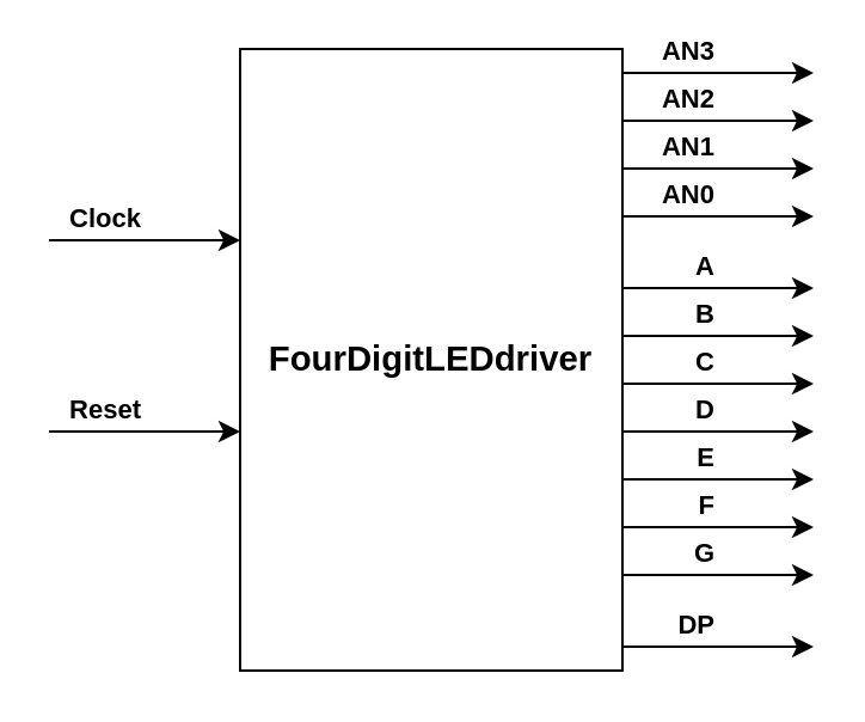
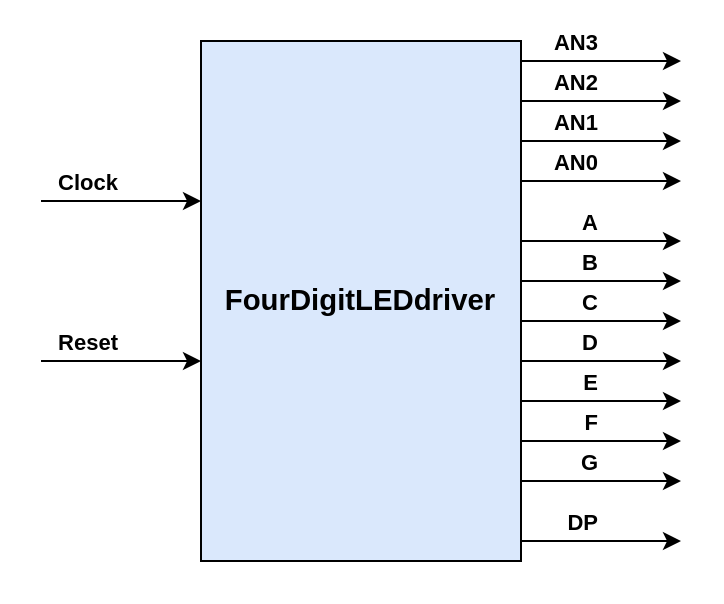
  <mxCell id="0" />
  <mxCell id="1" parent="0" />
- <mxCell id="2" value="&lt;span style=&quot;font-size:11.0pt;line-height:107%;&lt;br/&gt;font-family:&amp;quot;Calibri&amp;quot;,sans-serif;mso-ascii-theme-font:minor-latin;mso-fareast-font-family:&lt;br/&gt;Calibri;mso-fareast-theme-font:minor-latin;mso-hansi-theme-font:minor-latin;&lt;br/&gt;mso-bidi-font-family:&amp;quot;Times New Roman&amp;quot;;mso-bidi-theme-font:minor-bidi;&lt;br/&gt;mso-ansi-language:EL;mso-fareast-language:EN-US;mso-bidi-language:AR-SA&quot;&gt;&lt;b&gt;FourDigitLEDdriver&lt;/b&gt;&lt;/span&gt;" style="rounded=0;whiteSpace=wrap;html=1;" vertex="1" parent="1"><mxGeometry x="100" y="20" width="160" height="260" as="geometry" /></mxCell>
+ <mxCell id="2" value="&lt;span style=&quot;font-size:11.0pt;line-height:107%;&lt;br/&gt;font-family:&amp;quot;Calibri&amp;quot;,sans-serif;mso-ascii-theme-font:minor-latin;mso-fareast-font-family:&lt;br/&gt;Calibri;mso-fareast-theme-font:minor-latin;mso-hansi-theme-font:minor-latin;&lt;br/&gt;mso-bidi-font-family:&amp;quot;Times New Roman&amp;quot;;mso-bidi-theme-font:minor-bidi;&lt;br/&gt;mso-ansi-language:EL;mso-fareast-language:EN-US;mso-bidi-language:AR-SA&quot;&gt;&lt;b&gt;FourDigitLEDdriver&lt;/b&gt;&lt;/span&gt;" style="rounded=0;whiteSpace=wrap;html=1;fillColor=#dae8fc;" vertex="1" parent="1"><mxGeometry x="100" y="20" width="160" height="260" as="geometry" /></mxCell>
  <mxCell id="3" value="&lt;b&gt;AN3&lt;/b&gt;" style="endArrow=classic;html=1;labelPosition=left;verticalLabelPosition=top;align=right;verticalAlign=bottom;" edge="1" parent="1"><mxGeometry width="50" height="50" relative="1" as="geometry"><mxPoint x="260" y="30" as="sourcePoint" /><mxPoint x="340" y="30" as="targetPoint" /></mxGeometry></mxCell>
  <mxCell id="4" value="&lt;b&gt;AN2&lt;br&gt;&lt;/b&gt;" style="endArrow=classic;html=1;labelPosition=left;verticalLabelPosition=top;align=right;verticalAlign=bottom;" edge="1" parent="1"><mxGeometry width="50" height="50" relative="1" as="geometry"><mxPoint x="260" y="50" as="sourcePoint" /><mxPoint x="340" y="50" as="targetPoint" /></mxGeometry></mxCell>
  <mxCell id="5" value="&lt;b&gt;AN1&lt;/b&gt;" style="endArrow=classic;html=1;labelPosition=left;verticalLabelPosition=top;align=right;verticalAlign=bottom;" edge="1" parent="1"><mxGeometry width="50" height="50" relative="1" as="geometry"><mxPoint x="260" y="70" as="sourcePoint" /><mxPoint x="340" y="70" as="targetPoint" /></mxGeometry></mxCell>
  <mxCell id="6" value="&lt;b&gt;AN0&lt;/b&gt;" style="endArrow=classic;html=1;labelPosition=left;verticalLabelPosition=top;align=right;verticalAlign=bottom;" edge="1" parent="1"><mxGeometry width="50" height="50" relative="1" as="geometry"><mxPoint x="260" y="90" as="sourcePoint" /><mxPoint x="340" y="90" as="targetPoint" /></mxGeometry></mxCell>
  <mxCell id="7" value="&lt;b&gt;Clock&lt;/b&gt;" style="endArrow=classic;html=1;labelPosition=left;verticalLabelPosition=top;align=right;verticalAlign=bottom;" edge="1" parent="1"><mxGeometry width="50" height="50" relative="1" as="geometry"><mxPoint x="20" y="100" as="sourcePoint" /><mxPoint x="100" y="100" as="targetPoint" /></mxGeometry></mxCell>
  <mxCell id="8" value="&lt;b&gt;Reset&lt;/b&gt;" style="endArrow=classic;html=1;labelPosition=left;verticalLabelPosition=top;align=right;verticalAlign=bottom;" edge="1" parent="1"><mxGeometry width="50" height="50" relative="1" as="geometry"><mxPoint x="20" y="180" as="sourcePoint" /><mxPoint x="100" y="180" as="targetPoint" /></mxGeometry></mxCell>
  <mxCell id="9" value="&lt;b&gt;A&lt;/b&gt;" style="endArrow=classic;html=1;labelPosition=left;verticalLabelPosition=top;align=right;verticalAlign=bottom;" edge="1" parent="1"><mxGeometry width="50" height="50" relative="1" as="geometry"><mxPoint x="260" y="120" as="sourcePoint" /><mxPoint x="340" y="120" as="targetPoint" /></mxGeometry></mxCell>
  <mxCell id="10" value="&lt;b&gt;B&lt;br&gt;&lt;/b&gt;" style="endArrow=classic;html=1;labelPosition=left;verticalLabelPosition=top;align=right;verticalAlign=bottom;" edge="1" parent="1"><mxGeometry width="50" height="50" relative="1" as="geometry"><mxPoint x="260" y="140" as="sourcePoint" /><mxPoint x="340" y="140" as="targetPoint" /></mxGeometry></mxCell>
  <mxCell id="11" value="&lt;b&gt;C&lt;/b&gt;" style="endArrow=classic;html=1;labelPosition=left;verticalLabelPosition=top;align=right;verticalAlign=bottom;" edge="1" parent="1"><mxGeometry width="50" height="50" relative="1" as="geometry"><mxPoint x="260" y="160" as="sourcePoint" /><mxPoint x="340" y="160" as="targetPoint" /></mxGeometry></mxCell>
  <mxCell id="12" value="&lt;b&gt;D&lt;/b&gt;" style="endArrow=classic;html=1;labelPosition=left;verticalLabelPosition=top;align=right;verticalAlign=bottom;" edge="1" parent="1"><mxGeometry width="50" height="50" relative="1" as="geometry"><mxPoint x="260" y="180" as="sourcePoint" /><mxPoint x="340" y="180" as="targetPoint" /></mxGeometry></mxCell>
  <mxCell id="13" value="&lt;b&gt;E&lt;/b&gt;" style="endArrow=classic;html=1;labelPosition=left;verticalLabelPosition=top;align=right;verticalAlign=bottom;" edge="1" parent="1"><mxGeometry width="50" height="50" relative="1" as="geometry"><mxPoint x="260" y="200" as="sourcePoint" /><mxPoint x="340" y="200" as="targetPoint" /></mxGeometry></mxCell>
  <mxCell id="14" value="&lt;b&gt;F&lt;br&gt;&lt;/b&gt;" style="endArrow=classic;html=1;labelPosition=left;verticalLabelPosition=top;align=right;verticalAlign=bottom;" edge="1" parent="1"><mxGeometry width="50" height="50" relative="1" as="geometry"><mxPoint x="260" y="220" as="sourcePoint" /><mxPoint x="340" y="220" as="targetPoint" /></mxGeometry></mxCell>
  <mxCell id="15" value="&lt;b&gt;G&lt;/b&gt;" style="endArrow=classic;html=1;labelPosition=left;verticalLabelPosition=top;align=right;verticalAlign=bottom;" edge="1" parent="1"><mxGeometry width="50" height="50" relative="1" as="geometry"><mxPoint x="260" y="240" as="sourcePoint" /><mxPoint x="340" y="240" as="targetPoint" /></mxGeometry></mxCell>
  <mxCell id="16" value="&lt;b&gt;DP&lt;/b&gt;" style="endArrow=classic;html=1;labelPosition=left;verticalLabelPosition=top;align=right;verticalAlign=bottom;" edge="1" parent="1"><mxGeometry width="50" height="50" relative="1" as="geometry"><mxPoint x="260" y="270" as="sourcePoint" /><mxPoint x="340" y="270" as="targetPoint" /></mxGeometry></mxCell>
